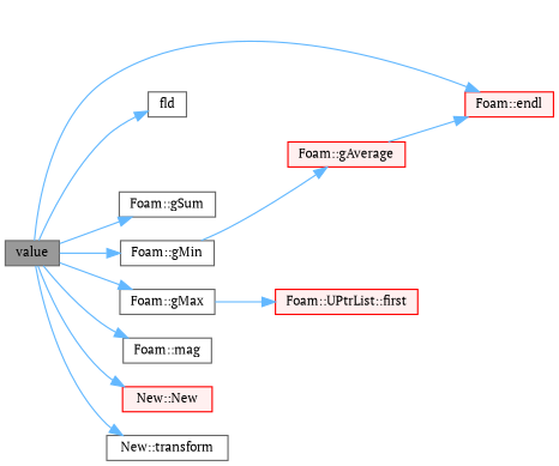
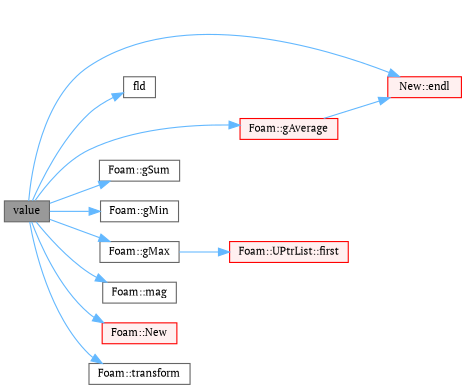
  digraph {
    fontname="PT Serif"
    rankdir=LR
    node [color=grey40 fillcolor=white fontname="PT Serif" fontsize=10 shape=box style=filled]
    edge [color=steelblue1 fontname="PT Serif" fontsize=10 labelfontname=Helvetica labelfontsize=10 style=solid]
    n1 [color=gray40 fillcolor=grey60 fontcolor=black height=0.2 label=value width=0.4]
-   n2 [color=red fillcolor="#FFF0F0" height=0.2 label="Foam::endl" width=0.4]
+   n2 [color=red fillcolor="#FFF0F0" height=0.2 label="New::endl" width=0.4]
    n3 [height=0.2 label=fld width=0.4]
    n4 [color=red fillcolor="#FFF0F0" height=0.2 label="Foam::gAverage" width=0.4]
    n5 [height=0.2 label="Foam::gSum" width=0.4]
    n6 [height=0.2 label="Foam::gMax" width=0.4]
    n7 [height=0.2 label="Foam::gMin" width=0.4]
    n8 [height=0.2 label="Foam::mag" width=0.4]
-   n9 [color=red fillcolor="#FFF0F0" height=0.2 label="New::New" width=0.4]
-   n10 [height=0.2 label="New::transform" width=0.4]
+   n9 [color=red fillcolor="#FFF0F0" height=0.2 label="Foam::New" width=0.4]
+   n10 [height=0.2 label="Foam::transform" width=0.4]
    n11 [color=red fillcolor="#FFF0F0" height=0.2 label="Foam::UPtrList::first" width=0.4]
    n1 -> n2
    n1 -> n3
-   n7 -> n4
+   n1 -> n4
    n1 -> n5
    n1 -> n6
    n1 -> n7
    n1 -> n8
    n1 -> n9
    n1 -> n10
    n4 -> n2
    n6 -> n11
  }
